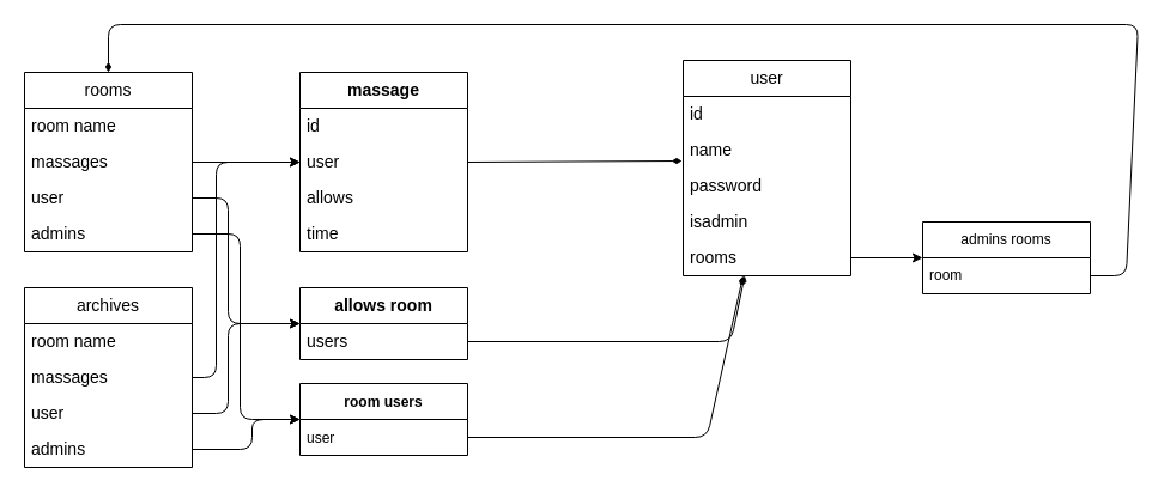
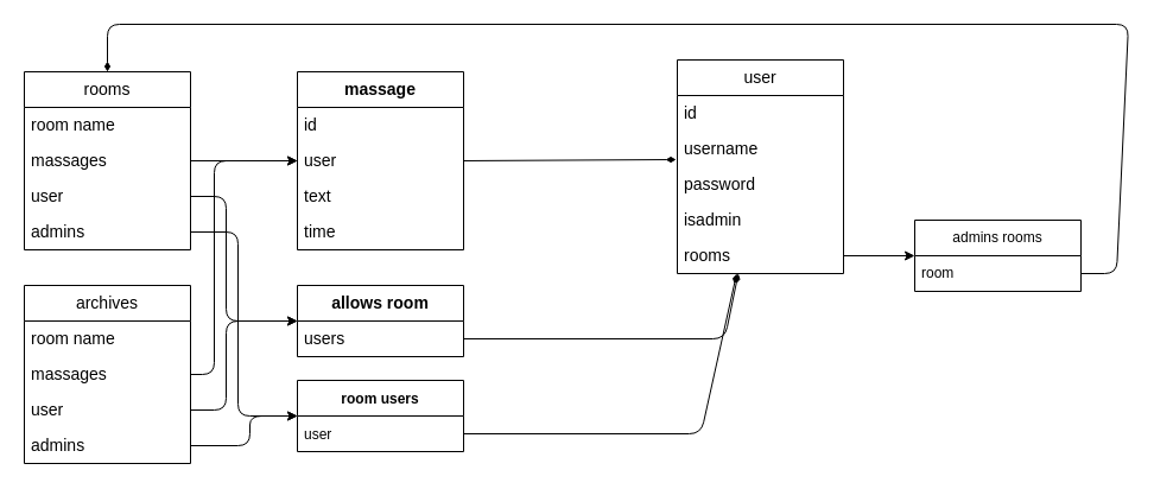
  <mxCell id="0" />
  <mxCell id="1" parent="0" />
  <mxCell id="2" value="rooms" style="swimlane;fontStyle=0;childLayout=stackLayout;horizontal=1;startSize=30;horizontalStack=0;resizeParent=1;resizeParentMax=0;resizeLast=0;collapsible=1;marginBottom=0;whiteSpace=wrap;html=1;strokeColor=default;fontSize=14;fillColor=none;" parent="1" vertex="1"><mxGeometry x="20" y="60" width="140" height="150" as="geometry" /></mxCell>
  <mxCell id="3" value="room name" style="text;strokeColor=none;fillColor=none;align=left;verticalAlign=middle;spacingLeft=4;spacingRight=4;overflow=hidden;points=[[0,0.5],[1,0.5]];portConstraint=eastwest;rotatable=0;whiteSpace=wrap;html=1;fontSize=14;" parent="2" vertex="1"><mxGeometry y="30" width="140" height="30" as="geometry" /></mxCell>
  <mxCell id="4" value="massages" style="text;strokeColor=none;fillColor=none;align=left;verticalAlign=middle;spacingLeft=4;spacingRight=4;overflow=hidden;points=[[0,0.5],[1,0.5]];portConstraint=eastwest;rotatable=0;whiteSpace=wrap;html=1;fontSize=14;" parent="2" vertex="1"><mxGeometry y="60" width="140" height="30" as="geometry" /></mxCell>
  <mxCell id="5" value="user" style="text;strokeColor=none;fillColor=none;align=left;verticalAlign=middle;spacingLeft=4;spacingRight=4;overflow=hidden;points=[[0,0.5],[1,0.5]];portConstraint=eastwest;rotatable=0;whiteSpace=wrap;html=1;fontSize=14;" parent="2" vertex="1"><mxGeometry y="90" width="140" height="30" as="geometry" /></mxCell>
  <mxCell id="6" value="admins" style="text;strokeColor=none;fillColor=none;align=left;verticalAlign=middle;spacingLeft=4;spacingRight=4;overflow=hidden;points=[[0,0.5],[1,0.5]];portConstraint=eastwest;rotatable=0;whiteSpace=wrap;html=1;fontSize=14;" parent="2" vertex="1"><mxGeometry y="120" width="140" height="30" as="geometry" /></mxCell>
  <mxCell id="7" value="&lt;span style=&quot;font-weight: 700;&quot;&gt;allows room&lt;/span&gt;" style="swimlane;fontStyle=0;childLayout=stackLayout;horizontal=1;startSize=30;horizontalStack=0;resizeParent=1;resizeParentMax=0;resizeLast=0;collapsible=1;marginBottom=0;whiteSpace=wrap;html=1;strokeColor=default;fontSize=14;fillColor=none;" parent="1" vertex="1"><mxGeometry x="250" y="240" width="140" height="60" as="geometry" /></mxCell>
  <mxCell id="8" value="users" style="text;strokeColor=none;fillColor=none;align=left;verticalAlign=middle;spacingLeft=4;spacingRight=4;overflow=hidden;points=[[0,0.5],[1,0.5]];portConstraint=eastwest;rotatable=0;whiteSpace=wrap;html=1;fontSize=14;" parent="7" vertex="1"><mxGeometry y="30" width="140" height="30" as="geometry" /></mxCell>
  <mxCell id="9" value="&lt;span style=&quot;font-weight: 700;&quot;&gt;massage&lt;/span&gt;" style="swimlane;fontStyle=0;childLayout=stackLayout;horizontal=1;startSize=30;horizontalStack=0;resizeParent=1;resizeParentMax=0;resizeLast=0;collapsible=1;marginBottom=0;whiteSpace=wrap;html=1;strokeColor=default;fontSize=14;fillColor=none;" parent="1" vertex="1"><mxGeometry x="250" y="60" width="140" height="150" as="geometry" /></mxCell>
  <mxCell id="10" value="id" style="text;strokeColor=none;fillColor=none;align=left;verticalAlign=middle;spacingLeft=4;spacingRight=4;overflow=hidden;points=[[0,0.5],[1,0.5]];portConstraint=eastwest;rotatable=0;whiteSpace=wrap;html=1;fontSize=14;" parent="9" vertex="1"><mxGeometry y="30" width="140" height="30" as="geometry" /></mxCell>
  <mxCell id="11" value="user" style="text;strokeColor=none;fillColor=none;align=left;verticalAlign=middle;spacingLeft=4;spacingRight=4;overflow=hidden;points=[[0,0.5],[1,0.5]];portConstraint=eastwest;rotatable=0;whiteSpace=wrap;html=1;fontSize=14;" parent="9" vertex="1"><mxGeometry y="60" width="140" height="30" as="geometry" /></mxCell>
- <mxCell id="12" value="allows" style="text;strokeColor=none;fillColor=none;align=left;verticalAlign=middle;spacingLeft=4;spacingRight=4;overflow=hidden;points=[[0,0.5],[1,0.5]];portConstraint=eastwest;rotatable=0;whiteSpace=wrap;html=1;fontSize=14;" parent="9" vertex="1"><mxGeometry y="90" width="140" height="30" as="geometry" /></mxCell>
+ <mxCell id="12" value="text" style="text;strokeColor=none;fillColor=none;align=left;verticalAlign=middle;spacingLeft=4;spacingRight=4;overflow=hidden;points=[[0,0.5],[1,0.5]];portConstraint=eastwest;rotatable=0;whiteSpace=wrap;html=1;fontSize=14;" parent="9" vertex="1"><mxGeometry y="90" width="140" height="30" as="geometry" /></mxCell>
  <mxCell id="13" value="time" style="text;strokeColor=none;fillColor=none;align=left;verticalAlign=middle;spacingLeft=4;spacingRight=4;overflow=hidden;points=[[0,0.5],[1,0.5]];portConstraint=eastwest;rotatable=0;whiteSpace=wrap;html=1;fontSize=14;" parent="9" vertex="1"><mxGeometry y="120" width="140" height="30" as="geometry" /></mxCell>
  <mxCell id="14" value="user" style="swimlane;fontStyle=0;childLayout=stackLayout;horizontal=1;startSize=30;horizontalStack=0;resizeParent=1;resizeParentMax=0;resizeLast=0;collapsible=1;marginBottom=0;whiteSpace=wrap;html=1;strokeColor=default;fontSize=14;fillColor=none;" parent="1" vertex="1"><mxGeometry x="570" y="50" width="140" height="180" as="geometry" /></mxCell>
  <mxCell id="15" value="id" style="text;strokeColor=none;fillColor=none;align=left;verticalAlign=middle;spacingLeft=4;spacingRight=4;overflow=hidden;points=[[0,0.5],[1,0.5]];portConstraint=eastwest;rotatable=0;whiteSpace=wrap;html=1;fontSize=14;" parent="14" vertex="1"><mxGeometry y="30" width="140" height="30" as="geometry" /></mxCell>
- <mxCell id="16" value="name" style="text;strokeColor=none;fillColor=none;align=left;verticalAlign=middle;spacingLeft=4;spacingRight=4;overflow=hidden;points=[[0,0.5],[1,0.5]];portConstraint=eastwest;rotatable=0;whiteSpace=wrap;html=1;fontSize=14;" parent="14" vertex="1"><mxGeometry y="60" width="140" height="30" as="geometry" /></mxCell>
+ <mxCell id="16" value="username" style="text;strokeColor=none;fillColor=none;align=left;verticalAlign=middle;spacingLeft=4;spacingRight=4;overflow=hidden;points=[[0,0.5],[1,0.5]];portConstraint=eastwest;rotatable=0;whiteSpace=wrap;html=1;fontSize=14;" parent="14" vertex="1"><mxGeometry y="60" width="140" height="30" as="geometry" /></mxCell>
  <mxCell id="17" value="password" style="text;strokeColor=none;fillColor=none;align=left;verticalAlign=middle;spacingLeft=4;spacingRight=4;overflow=hidden;points=[[0,0.5],[1,0.5]];portConstraint=eastwest;rotatable=0;whiteSpace=wrap;html=1;fontSize=14;" parent="14" vertex="1"><mxGeometry y="90" width="140" height="30" as="geometry" /></mxCell>
  <mxCell id="18" value="isadmin" style="text;strokeColor=none;fillColor=none;align=left;verticalAlign=middle;spacingLeft=4;spacingRight=4;overflow=hidden;points=[[0,0.5],[1,0.5]];portConstraint=eastwest;rotatable=0;whiteSpace=wrap;html=1;fontSize=14;" parent="14" vertex="1"><mxGeometry y="120" width="140" height="30" as="geometry" /></mxCell>
  <mxCell id="19" value="rooms" style="text;strokeColor=none;fillColor=none;align=left;verticalAlign=middle;spacingLeft=4;spacingRight=4;overflow=hidden;points=[[0,0.5],[1,0.5]];portConstraint=eastwest;rotatable=0;whiteSpace=wrap;html=1;fontSize=14;" parent="14" vertex="1"><mxGeometry y="150" width="140" height="30" as="geometry" /></mxCell>
  <mxCell id="20" value="room users" style="swimlane;fontStyle=1;childLayout=stackLayout;horizontal=1;startSize=30;horizontalStack=0;resizeParent=1;resizeParentMax=0;resizeLast=0;collapsible=1;marginBottom=0;" parent="1" vertex="1"><mxGeometry x="250" y="320" width="140" height="60" as="geometry" /></mxCell>
  <mxCell id="21" value="user" style="text;strokeColor=none;fillColor=none;align=left;verticalAlign=middle;spacingLeft=4;spacingRight=4;overflow=hidden;points=[[0,0.5],[1,0.5]];portConstraint=eastwest;rotatable=0;" parent="20" vertex="1"><mxGeometry y="30" width="140" height="30" as="geometry" /></mxCell>
  <mxCell id="22" style="edgeStyle=none;html=1;exitX=1;exitY=0.5;exitDx=0;exitDy=0;endArrow=diamondThin;endFill=1;" parent="1" source="8" target="14" edge="1"><mxGeometry relative="1" as="geometry"><Array as="points"><mxPoint x="610" y="285" /></Array></mxGeometry></mxCell>
  <mxCell id="23" style="edgeStyle=none;html=1;exitX=1;exitY=0.5;exitDx=0;exitDy=0;endArrow=diamondThin;endFill=1;" parent="1" source="21" target="14" edge="1"><mxGeometry relative="1" as="geometry"><Array as="points"><mxPoint x="590" y="365" /></Array></mxGeometry></mxCell>
  <mxCell id="24" value="archives" style="swimlane;fontStyle=0;childLayout=stackLayout;horizontal=1;startSize=30;horizontalStack=0;resizeParent=1;resizeParentMax=0;resizeLast=0;collapsible=1;marginBottom=0;whiteSpace=wrap;html=1;strokeColor=default;fontSize=14;fillColor=none;" parent="1" vertex="1"><mxGeometry x="20" y="240" width="140" height="150" as="geometry" /></mxCell>
  <mxCell id="25" value="room name" style="text;strokeColor=none;fillColor=none;align=left;verticalAlign=middle;spacingLeft=4;spacingRight=4;overflow=hidden;points=[[0,0.5],[1,0.5]];portConstraint=eastwest;rotatable=0;whiteSpace=wrap;html=1;fontSize=14;" parent="24" vertex="1"><mxGeometry y="30" width="140" height="30" as="geometry" /></mxCell>
  <mxCell id="26" value="massages" style="text;strokeColor=none;fillColor=none;align=left;verticalAlign=middle;spacingLeft=4;spacingRight=4;overflow=hidden;points=[[0,0.5],[1,0.5]];portConstraint=eastwest;rotatable=0;whiteSpace=wrap;html=1;fontSize=14;" parent="24" vertex="1"><mxGeometry y="60" width="140" height="30" as="geometry" /></mxCell>
  <mxCell id="27" value="user" style="text;strokeColor=none;fillColor=none;align=left;verticalAlign=middle;spacingLeft=4;spacingRight=4;overflow=hidden;points=[[0,0.5],[1,0.5]];portConstraint=eastwest;rotatable=0;whiteSpace=wrap;html=1;fontSize=14;" parent="24" vertex="1"><mxGeometry y="90" width="140" height="30" as="geometry" /></mxCell>
  <mxCell id="28" value="admins" style="text;strokeColor=none;fillColor=none;align=left;verticalAlign=middle;spacingLeft=4;spacingRight=4;overflow=hidden;points=[[0,0.5],[1,0.5]];portConstraint=eastwest;rotatable=0;whiteSpace=wrap;html=1;fontSize=14;" parent="24" vertex="1"><mxGeometry y="120" width="140" height="30" as="geometry" /></mxCell>
  <mxCell id="29" style="edgeStyle=none;html=1;exitX=1;exitY=0.5;exitDx=0;exitDy=0;entryX=-0.007;entryY=0.8;entryDx=0;entryDy=0;entryPerimeter=0;endArrow=diamondThin;endFill=1;" parent="1" source="11" target="16" edge="1"><mxGeometry relative="1" as="geometry" /></mxCell>
  <mxCell id="30" style="edgeStyle=none;html=1;exitX=1;exitY=0.5;exitDx=0;exitDy=0;" parent="1" source="4" target="9" edge="1"><mxGeometry relative="1" as="geometry" /></mxCell>
  <mxCell id="31" style="edgeStyle=none;html=1;exitX=1;exitY=0.5;exitDx=0;exitDy=0;" parent="1" source="26" target="9" edge="1"><mxGeometry relative="1" as="geometry"><Array as="points"><mxPoint x="180" y="315" /><mxPoint x="180" y="135" /></Array></mxGeometry></mxCell>
  <mxCell id="32" style="edgeStyle=none;html=1;exitX=1;exitY=0.5;exitDx=0;exitDy=0;" parent="1" source="27" target="7" edge="1"><mxGeometry relative="1" as="geometry"><Array as="points"><mxPoint x="190" y="345" /><mxPoint x="190" y="270" /></Array></mxGeometry></mxCell>
  <mxCell id="33" style="edgeStyle=none;html=1;exitX=1;exitY=0.5;exitDx=0;exitDy=0;" parent="1" source="5" target="7" edge="1"><mxGeometry relative="1" as="geometry"><Array as="points"><mxPoint x="190" y="165" /><mxPoint x="190" y="270" /></Array></mxGeometry></mxCell>
  <mxCell id="34" style="edgeStyle=none;html=1;exitX=1;exitY=0.5;exitDx=0;exitDy=0;" parent="1" source="6" target="20" edge="1"><mxGeometry relative="1" as="geometry"><Array as="points"><mxPoint x="200" y="195" /><mxPoint x="200" y="350" /></Array></mxGeometry></mxCell>
  <mxCell id="35" style="edgeStyle=none;html=1;exitX=1;exitY=0.5;exitDx=0;exitDy=0;" parent="1" source="28" target="20" edge="1"><mxGeometry relative="1" as="geometry"><Array as="points"><mxPoint x="210" y="375" /><mxPoint x="210" y="350" /></Array></mxGeometry></mxCell>
  <mxCell id="36" value="admins rooms" style="swimlane;fontStyle=0;childLayout=stackLayout;horizontal=1;startSize=30;horizontalStack=0;resizeParent=1;resizeParentMax=0;resizeLast=0;collapsible=1;marginBottom=0;whiteSpace=wrap;html=1;" parent="1" vertex="1"><mxGeometry x="770" y="185" width="140" height="60" as="geometry" /></mxCell>
  <mxCell id="37" value="room" style="text;strokeColor=none;fillColor=none;align=left;verticalAlign=middle;spacingLeft=4;spacingRight=4;overflow=hidden;points=[[0,0.5],[1,0.5]];portConstraint=eastwest;rotatable=0;whiteSpace=wrap;html=1;" parent="36" vertex="1"><mxGeometry y="30" width="140" height="30" as="geometry" /></mxCell>
  <mxCell id="38" style="edgeStyle=none;html=1;exitX=1;exitY=0.5;exitDx=0;exitDy=0;" parent="1" source="19" target="36" edge="1"><mxGeometry relative="1" as="geometry" /></mxCell>
  <mxCell id="39" style="edgeStyle=none;html=1;exitX=1;exitY=0.5;exitDx=0;exitDy=0;endArrow=diamondThin;endFill=1;" parent="1" source="37" target="2" edge="1"><mxGeometry relative="1" as="geometry"><Array as="points"><mxPoint x="940" y="230" /><mxPoint x="950" y="20" /><mxPoint x="90" y="20" /></Array></mxGeometry></mxCell>
